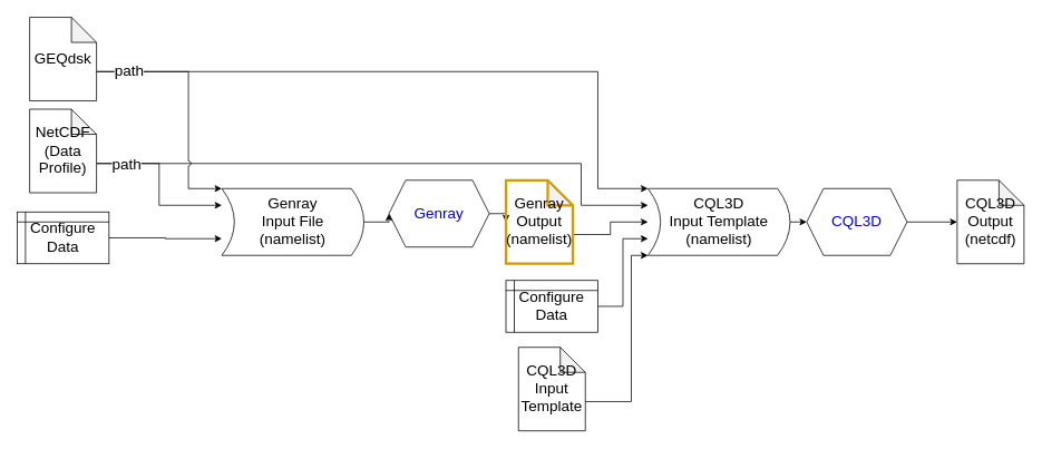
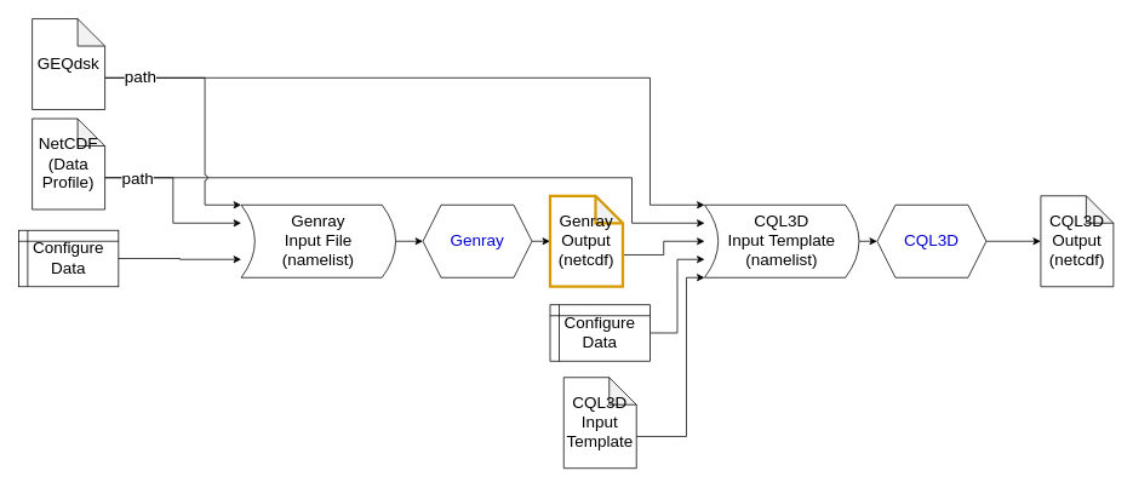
  <mxCell id="0" />
  <mxCell id="1" parent="0" />
  <mxCell id="2" style="edgeStyle=orthogonalEdgeStyle;rounded=0;orthogonalLoop=1;jettySize=auto;html=1;exitX=0;exitY=0;exitDx=80;exitDy=65;exitPerimeter=0;entryX=1;entryY=0.75;entryDx=0;entryDy=0;" edge="1" parent="1" source="9" target="24"><mxGeometry relative="1" as="geometry"><Array as="points"><mxPoint x="695" y="195" /><mxPoint x="695" y="245" /></Array></mxGeometry></mxCell>
  <mxCell id="3" style="edgeStyle=orthogonalEdgeStyle;rounded=0;orthogonalLoop=1;jettySize=auto;html=1;exitX=0;exitY=0;exitDx=80;exitDy=65;exitPerimeter=0;entryX=1;entryY=1;entryDx=0;entryDy=0;" edge="1" parent="1" source="6" target="24"><mxGeometry relative="1" as="geometry"><Array as="points"><mxPoint x="715" y="85" /><mxPoint x="715" y="225" /></Array></mxGeometry></mxCell>
  <mxCell id="4" style="edgeStyle=orthogonalEdgeStyle;rounded=0;orthogonalLoop=1;jettySize=auto;html=1;exitX=0;exitY=0;exitDx=80;exitDy=65;exitPerimeter=0;entryX=1;entryY=1;entryDx=0;entryDy=0;fontSize=18;jumpStyle=arc;" parent="1" source="6" target="23" edge="1"><mxGeometry relative="1" as="geometry"><mxPoint x="230" y="215" as="targetPoint" /><Array as="points"><mxPoint x="225" y="85" /><mxPoint x="225" y="225" /></Array></mxGeometry></mxCell>
  <mxCell id="5" value="path" style="edgeLabel;html=1;align=center;verticalAlign=middle;resizable=0;points=[];fontSize=18;" parent="4" vertex="1" connectable="0"><mxGeometry x="-0.736" y="1" relative="1" as="geometry"><mxPoint as="offset" /></mxGeometry></mxCell>
  <mxCell id="6" value="GEQdsk&lt;br&gt;" style="shape=note;whiteSpace=wrap;html=1;backgroundOutline=1;darkOpacity=0.05;fontSize=18;" parent="1" vertex="1"><mxGeometry x="35" y="20" width="80" height="100" as="geometry" /></mxCell>
  <mxCell id="7" style="edgeStyle=orthogonalEdgeStyle;rounded=0;orthogonalLoop=1;jettySize=auto;html=1;exitX=0;exitY=0;exitDx=80;exitDy=65;exitPerimeter=0;entryX=1;entryY=0.75;entryDx=0;entryDy=0;fontSize=18;" parent="1" source="9" target="23" edge="1"><mxGeometry relative="1" as="geometry"><mxPoint x="215" y="215" as="targetPoint" /></mxGeometry></mxCell>
  <mxCell id="8" value="path" style="edgeLabel;html=1;align=center;verticalAlign=middle;resizable=0;points=[];fontSize=18;" parent="7" vertex="1" connectable="0"><mxGeometry x="-0.495" relative="1" as="geometry"><mxPoint x="-16" as="offset" /></mxGeometry></mxCell>
  <mxCell id="9" value="NetCDF&lt;br&gt;(Data　Profile)" style="shape=note;whiteSpace=wrap;html=1;backgroundOutline=1;darkOpacity=0.05;fontSize=18;" parent="1" vertex="1"><mxGeometry x="35" y="130" width="80" height="100" as="geometry" /></mxCell>
  <mxCell id="10" style="edgeStyle=orthogonalEdgeStyle;rounded=0;orthogonalLoop=1;jettySize=auto;html=1;exitX=1;exitY=0.5;exitDx=0;exitDy=0;entryX=1;entryY=0.25;entryDx=0;entryDy=0;fontSize=18;" parent="1" source="11" target="23" edge="1"><mxGeometry relative="1" as="geometry"><mxPoint x="190" y="265" as="targetPoint" /></mxGeometry></mxCell>
  <mxCell id="11" value="Configure&lt;br&gt;Data" style="shape=internalStorage;whiteSpace=wrap;html=1;backgroundOutline=1;fontSize=18;dx=10;dy=12;" parent="1" vertex="1"><mxGeometry x="20" y="253" width="110" height="62" as="geometry" /></mxCell>
  <mxCell id="12" style="edgeStyle=orthogonalEdgeStyle;rounded=0;orthogonalLoop=1;jettySize=auto;html=1;exitX=0;exitY=0.5;exitDx=0;exitDy=0;entryX=0;entryY=0.5;entryDx=0;entryDy=0;fontSize=18;" parent="1" source="23" target="14" edge="1"><mxGeometry relative="1" as="geometry" /></mxCell>
  <mxCell id="13" style="edgeStyle=orthogonalEdgeStyle;rounded=0;orthogonalLoop=1;jettySize=auto;html=1;exitX=1;exitY=0.5;exitDx=0;exitDy=0;entryX=0;entryY=0.5;entryDx=0;entryDy=0;entryPerimeter=0;fontSize=18;" parent="1" source="14" target="17" edge="1"><mxGeometry relative="1" as="geometry" /></mxCell>
- <mxCell id="14" value="&lt;font color=&quot;#0000cc&quot;&gt;Genray&lt;/font&gt;" style="shape=hexagon;perimeter=hexagonPerimeter2;whiteSpace=wrap;html=1;fixedSize=1;fontSize=18;" parent="1" vertex="1"><mxGeometry x="465" y="215" width="120" height="80" as="geometry" /></mxCell>
+ <mxCell id="14" value="&lt;font color=&quot;#0000cc&quot;&gt;Genray&lt;/font&gt;" style="shape=hexagon;perimeter=hexagonPerimeter2;whiteSpace=wrap;html=1;fixedSize=1;fontSize=18;" parent="1" vertex="1"><mxGeometry x="465" y="225" width="120" height="80" as="geometry" /></mxCell>
  <mxCell id="15" style="edgeStyle=orthogonalEdgeStyle;rounded=0;orthogonalLoop=1;jettySize=auto;html=1;exitX=0;exitY=0.5;exitDx=0;exitDy=0;entryX=0;entryY=0.5;entryDx=0;entryDy=0;" edge="1" parent="1" source="24" target="19"><mxGeometry relative="1" as="geometry" /></mxCell>
  <mxCell id="16" style="edgeStyle=orthogonalEdgeStyle;rounded=0;orthogonalLoop=1;jettySize=auto;html=1;exitX=0;exitY=0;exitDx=80;exitDy=65;exitPerimeter=0;entryX=1;entryY=0.5;entryDx=0;entryDy=0;" edge="1" parent="1" source="17" target="24"><mxGeometry relative="1" as="geometry" /></mxCell>
- <mxCell id="17" value="Genray&lt;br&gt;Output&lt;br&gt;(namelist)" style="shape=note;whiteSpace=wrap;html=1;backgroundOutline=1;darkOpacity=0.05;fontSize=18;strokeColor=#d79b00;fillColor=none;strokeWidth=3;" parent="1" vertex="1"><mxGeometry x="605" y="215" width="80" height="100" as="geometry" /></mxCell>
+ <mxCell id="17" value="Genray&lt;br&gt;Output&lt;br&gt;(netcdf)" style="shape=note;whiteSpace=wrap;html=1;backgroundOutline=1;darkOpacity=0.05;fontSize=18;strokeColor=#d79b00;fillColor=none;strokeWidth=3;" parent="1" vertex="1"><mxGeometry x="605" y="215" width="80" height="100" as="geometry" /></mxCell>
  <mxCell id="18" style="edgeStyle=orthogonalEdgeStyle;rounded=0;orthogonalLoop=1;jettySize=auto;html=1;exitX=1;exitY=0.5;exitDx=0;exitDy=0;entryX=0;entryY=0.5;entryDx=0;entryDy=0;entryPerimeter=0;" edge="1" parent="1" source="19" target="20"><mxGeometry relative="1" as="geometry" /></mxCell>
  <mxCell id="19" value="&lt;font color=&quot;#0000cc&quot;&gt;CQL3D&lt;/font&gt;" style="shape=hexagon;perimeter=hexagonPerimeter2;whiteSpace=wrap;html=1;fixedSize=1;fontSize=18;" vertex="1" parent="1"><mxGeometry x="965" y="225" width="120" height="80" as="geometry" /></mxCell>
  <mxCell id="20" value="CQL3D&lt;br&gt;Output&lt;br&gt;(netcdf)" style="shape=note;whiteSpace=wrap;html=1;backgroundOutline=1;darkOpacity=0.05;fontSize=18;" vertex="1" parent="1"><mxGeometry x="1145" y="215" width="80" height="100" as="geometry" /></mxCell>
  <mxCell id="21" style="edgeStyle=orthogonalEdgeStyle;rounded=0;orthogonalLoop=1;jettySize=auto;html=1;exitX=0;exitY=0;exitDx=80;exitDy=65;exitPerimeter=0;entryX=1;entryY=0;entryDx=0;entryDy=0;" edge="1" parent="1" source="22" target="24"><mxGeometry relative="1" as="geometry"><Array as="points"><mxPoint x="755" y="480" /><mxPoint x="755" y="305" /></Array></mxGeometry></mxCell>
  <mxCell id="22" value="CQL3D&lt;br&gt;Input&lt;br&gt;Template" style="shape=note;whiteSpace=wrap;html=1;backgroundOutline=1;darkOpacity=0.05;fontSize=18;" vertex="1" parent="1"><mxGeometry x="620" y="415" width="80" height="100" as="geometry" /></mxCell>
  <mxCell id="23" value="&lt;span style=&quot;font-size: 18px&quot;&gt;Genray&lt;/span&gt;&lt;br style=&quot;font-size: 18px&quot;&gt;&lt;span style=&quot;font-size: 18px&quot;&gt;Input&amp;nbsp;&lt;/span&gt;&lt;span style=&quot;font-size: 18px&quot;&gt;File&lt;/span&gt;&lt;br style=&quot;font-size: 18px&quot;&gt;&lt;span style=&quot;font-size: 18px&quot;&gt;(namelist)&lt;/span&gt;" style="shape=dataStorage;whiteSpace=wrap;html=1;fixedSize=1;direction=west;size=15;" vertex="1" parent="1"><mxGeometry x="265" y="225" width="170" height="80" as="geometry" /></mxCell>
  <mxCell id="24" value="&lt;span style=&quot;font-size: 18px&quot;&gt;CQL3D&lt;/span&gt;&lt;br style=&quot;font-size: 18px&quot;&gt;&lt;span style=&quot;font-size: 18px&quot;&gt;Input&amp;nbsp;&lt;/span&gt;&lt;span style=&quot;font-size: 18px&quot;&gt;Template&lt;/span&gt;&lt;br style=&quot;font-size: 18px&quot;&gt;&lt;span style=&quot;font-size: 18px&quot;&gt;(namelist)&lt;/span&gt;" style="shape=dataStorage;whiteSpace=wrap;html=1;fixedSize=1;direction=west;size=15;" vertex="1" parent="1"><mxGeometry x="775" y="225" width="170" height="80" as="geometry" /></mxCell>
  <mxCell id="25" style="edgeStyle=orthogonalEdgeStyle;rounded=0;orthogonalLoop=1;jettySize=auto;html=1;exitX=1;exitY=0.5;exitDx=0;exitDy=0;entryX=1;entryY=0.25;entryDx=0;entryDy=0;" edge="1" parent="1" source="26" target="24"><mxGeometry relative="1" as="geometry" /></mxCell>
  <mxCell id="26" value="Configure&lt;br&gt;Data" style="shape=internalStorage;whiteSpace=wrap;html=1;backgroundOutline=1;fontSize=18;dx=10;dy=12;" vertex="1" parent="1"><mxGeometry x="605" y="335" width="110" height="62" as="geometry" /></mxCell>
